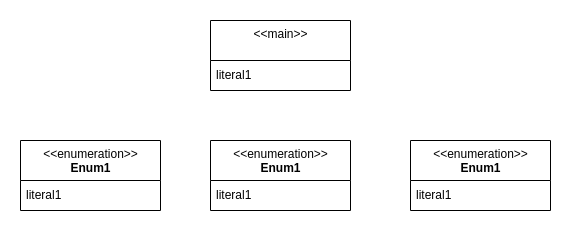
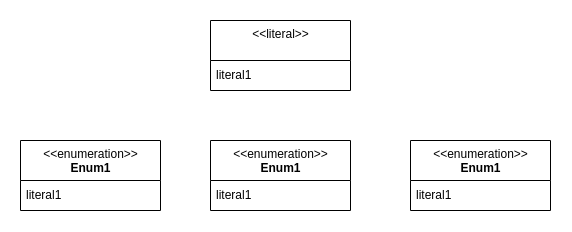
  <mxCell id="0" />
  <mxCell id="1" parent="0" />
  <mxCell id="2" value="&amp;lt;&amp;lt;enumeration&amp;gt;&amp;gt;&lt;br&gt;&lt;b&gt;Enum1&lt;/b&gt;" style="swimlane;fontStyle=0;align=center;verticalAlign=top;childLayout=stackLayout;horizontal=1;startSize=40;horizontalStack=0;resizeParent=1;resizeParentMax=0;resizeLast=0;collapsible=0;marginBottom=0;html=1;" vertex="1" parent="1"><mxGeometry x="20" y="140" width="140" height="70" as="geometry" /></mxCell>
  <mxCell id="3" value="literal1" style="text;html=1;strokeColor=none;fillColor=none;align=left;verticalAlign=middle;spacingLeft=4;spacingRight=4;overflow=hidden;rotatable=0;points=[[0,0.5],[1,0.5]];portConstraint=eastwest;" vertex="1" parent="2"><mxGeometry y="40" width="140" height="30" as="geometry" /></mxCell>
- <mxCell id="4" value="&amp;lt;&amp;lt;main&amp;gt;&amp;gt;" style="swimlane;fontStyle=0;align=center;verticalAlign=top;childLayout=stackLayout;horizontal=1;startSize=40;horizontalStack=0;resizeParent=1;resizeParentMax=0;resizeLast=0;collapsible=0;marginBottom=0;html=1;" vertex="1" parent="1"><mxGeometry x="210" y="20" width="140" height="70" as="geometry" /></mxCell>
+ <mxCell id="4" value="&amp;lt;&amp;lt;literal&amp;gt;&amp;gt;" style="swimlane;fontStyle=0;align=center;verticalAlign=top;childLayout=stackLayout;horizontal=1;startSize=40;horizontalStack=0;resizeParent=1;resizeParentMax=0;resizeLast=0;collapsible=0;marginBottom=0;html=1;" vertex="1" parent="1"><mxGeometry x="210" y="20" width="140" height="70" as="geometry" /></mxCell>
  <mxCell id="5" value="literal1" style="text;html=1;strokeColor=none;fillColor=none;align=left;verticalAlign=middle;spacingLeft=4;spacingRight=4;overflow=hidden;rotatable=0;points=[[0,0.5],[1,0.5]];portConstraint=eastwest;" vertex="1" parent="4"><mxGeometry y="40" width="140" height="30" as="geometry" /></mxCell>
  <mxCell id="6" value="&amp;lt;&amp;lt;enumeration&amp;gt;&amp;gt;&lt;br&gt;&lt;b&gt;Enum1&lt;/b&gt;" style="swimlane;fontStyle=0;align=center;verticalAlign=top;childLayout=stackLayout;horizontal=1;startSize=40;horizontalStack=0;resizeParent=1;resizeParentMax=0;resizeLast=0;collapsible=0;marginBottom=0;html=1;" vertex="1" parent="1"><mxGeometry x="210" y="140" width="140" height="70" as="geometry" /></mxCell>
  <mxCell id="7" value="literal1" style="text;html=1;strokeColor=none;fillColor=none;align=left;verticalAlign=middle;spacingLeft=4;spacingRight=4;overflow=hidden;rotatable=0;points=[[0,0.5],[1,0.5]];portConstraint=eastwest;" vertex="1" parent="6"><mxGeometry y="40" width="140" height="30" as="geometry" /></mxCell>
  <mxCell id="8" value="&amp;lt;&amp;lt;enumeration&amp;gt;&amp;gt;&lt;br&gt;&lt;b&gt;Enum1&lt;/b&gt;" style="swimlane;fontStyle=0;align=center;verticalAlign=top;childLayout=stackLayout;horizontal=1;startSize=40;horizontalStack=0;resizeParent=1;resizeParentMax=0;resizeLast=0;collapsible=0;marginBottom=0;html=1;" vertex="1" parent="1"><mxGeometry x="410" y="140" width="140" height="70" as="geometry" /></mxCell>
  <mxCell id="9" value="literal1" style="text;html=1;strokeColor=none;fillColor=none;align=left;verticalAlign=middle;spacingLeft=4;spacingRight=4;overflow=hidden;rotatable=0;points=[[0,0.5],[1,0.5]];portConstraint=eastwest;" vertex="1" parent="8"><mxGeometry y="40" width="140" height="30" as="geometry" /></mxCell>
